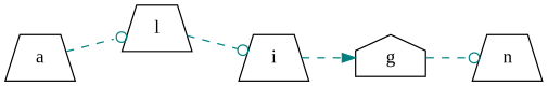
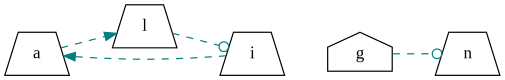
  digraph {
    fontname="Liberation Serif"
    rankdir=LR
    node [color=black fontname="Liberation Serif" shape=trapezium]
    edge [arrowhead=normal color=teal fontname="Liberation Serif" style=dashed]
    a
    l
    i
    g [shape=house]
    n
-   a -> l [arrowhead=odot]
+   a -> l
    l -> i [arrowhead=odot]
-   i -> g
+   i -> a
    g -> n [arrowhead=odot]
  }
